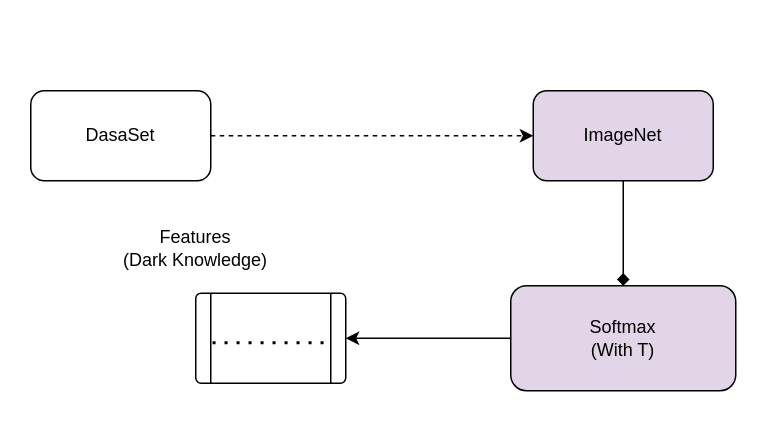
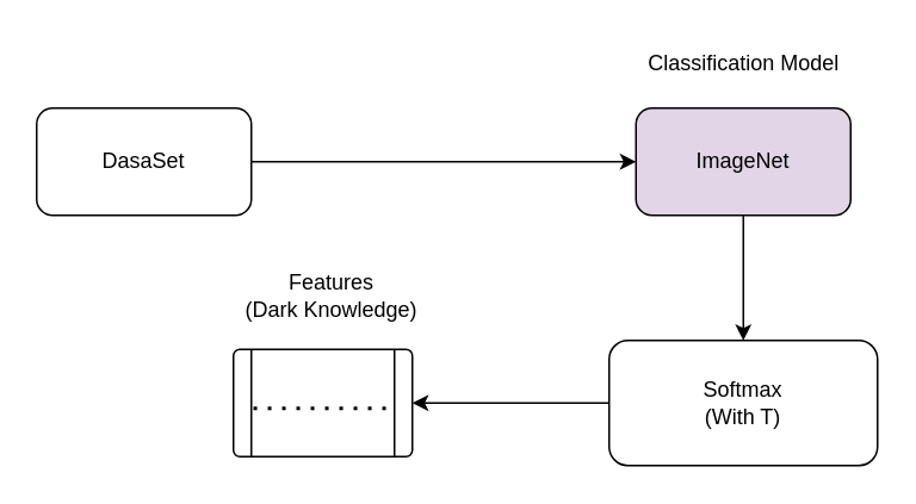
  <mxCell id="0" />
  <mxCell id="1" parent="0" />
  <mxCell id="2" value="DasaSet" style="rounded=1;whiteSpace=wrap;html=1;" vertex="1" parent="1"><mxGeometry x="20" y="60" width="120" height="60" as="geometry" /></mxCell>
- <mxCell id="3" value="" style="endArrow=classic;html=1;rounded=0;exitX=1;exitY=0.5;exitDx=0;exitDy=0;dashed=1;" edge="1" parent="1" source="2" target="4"><mxGeometry width="50" height="50" relative="1" as="geometry"><mxPoint x="-20" y="269.5" as="sourcePoint" /><mxPoint x="80" y="269.5" as="targetPoint" /><Array as="points" /></mxGeometry></mxCell>
+ <mxCell id="3" value="" style="endArrow=classic;html=1;rounded=0;exitX=1;exitY=0.5;exitDx=0;exitDy=0;" edge="1" parent="1" source="2" target="4"><mxGeometry width="50" height="50" relative="1" as="geometry"><mxPoint x="-20" y="269.5" as="sourcePoint" /><mxPoint x="80" y="269.5" as="targetPoint" /><Array as="points" /></mxGeometry></mxCell>
  <mxCell id="4" value="ImageNet" style="rounded=1;whiteSpace=wrap;html=1;fillColor=#e1d5e7;" vertex="1" parent="1"><mxGeometry x="355" y="60" width="120" height="60" as="geometry" /></mxCell>
- <mxCell id="6" value="" style="endArrow=diamond;html=1;rounded=0;exitX=0.5;exitY=1;exitDx=0;exitDy=0;" edge="1" parent="1" source="4" target="7"><mxGeometry width="50" height="50" relative="1" as="geometry"><mxPoint x="140" y="350" as="sourcePoint" /><mxPoint x="420" y="240" as="targetPoint" /></mxGeometry></mxCell>
- <mxCell id="7" value="Softmax&lt;br&gt;(With T)" style="rounded=1;whiteSpace=wrap;html=1;fillColor=#e1d5e7;" vertex="1" parent="1"><mxGeometry x="340" y="190" width="150" height="70" as="geometry" /></mxCell>
+ <mxCell id="5" value="Classification Model" style="text;html=1;align=center;verticalAlign=middle;resizable=0;points=[];autosize=1;strokeColor=none;fillColor=none;" vertex="1" parent="1"><mxGeometry x="350" y="20" width="130" height="30" as="geometry" /></mxCell>
+ <mxCell id="6" value="" style="endArrow=classic;html=1;rounded=0;exitX=0.5;exitY=1;exitDx=0;exitDy=0;" edge="1" parent="1" source="4" target="7"><mxGeometry width="50" height="50" relative="1" as="geometry"><mxPoint x="140" y="350" as="sourcePoint" /><mxPoint x="420" y="240" as="targetPoint" /></mxGeometry></mxCell>
+ <mxCell id="7" value="Softmax&lt;br&gt;(With T)" style="rounded=1;whiteSpace=wrap;html=1;" vertex="1" parent="1"><mxGeometry x="340" y="190" width="150" height="70" as="geometry" /></mxCell>
  <mxCell id="8" value="" style="endArrow=classic;html=1;rounded=0;exitX=0;exitY=0.5;exitDx=0;exitDy=0;entryX=1;entryY=0.5;entryDx=0;entryDy=0;" edge="1" parent="1" source="7" target="9"><mxGeometry width="50" height="50" relative="1" as="geometry"><mxPoint x="140" y="340" as="sourcePoint" /><mxPoint x="250" y="276.067" as="targetPoint" /></mxGeometry></mxCell>
  <mxCell id="9" value="" style="verticalLabelPosition=bottom;verticalAlign=top;html=1;shape=process;whiteSpace=wrap;rounded=1;size=0.1;arcSize=6;" vertex="1" parent="1"><mxGeometry x="130" y="195" width="100" height="60" as="geometry" /></mxCell>
  <mxCell id="10" value="" style="endArrow=none;dashed=1;html=1;dashPattern=1 3;strokeWidth=2;rounded=0;entryX=0.896;entryY=0.55;entryDx=0;entryDy=0;entryPerimeter=0;exitX=0.112;exitY=0.55;exitDx=0;exitDy=0;exitPerimeter=0;" edge="1" parent="1" source="9" target="9"><mxGeometry width="50" height="50" relative="1" as="geometry"><mxPoint x="140" y="340" as="sourcePoint" /><mxPoint x="190" y="290" as="targetPoint" /><Array as="points" /></mxGeometry></mxCell>
- <mxCell id="11" value="Features&lt;br&gt;(Dark Knowledge)" style="text;html=1;strokeColor=none;fillColor=none;align=center;verticalAlign=middle;whiteSpace=wrap;rounded=0;" vertex="1" parent="1"><mxGeometry x="75" y="150" width="110" height="30" as="geometry" /></mxCell>
+ <mxCell id="11" value="Features&lt;br&gt;(Dark Knowledge)" style="text;html=1;strokeColor=none;fillColor=none;align=center;verticalAlign=middle;whiteSpace=wrap;rounded=0;" vertex="1" parent="1"><mxGeometry x="130" y="150" width="110" height="30" as="geometry" /></mxCell>
  <mxCell id="12" style="edgeStyle=orthogonalEdgeStyle;rounded=0;orthogonalLoop=1;jettySize=auto;html=1;exitX=0.5;exitY=1;exitDx=0;exitDy=0;" edge="1" parent="1" source="11" target="11"><mxGeometry relative="1" as="geometry" /></mxCell>
